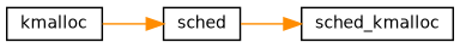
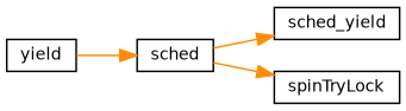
  digraph {
    rankdir=LR
    node [color=black fillcolor=white fontname=Helvetica fontsize=10 shape=record style=filled]
    edge [color=darkorange fontname=Helvetica fontsize=10 labelfontname=Helvetica labelfontsize=10 style=solid]
-   n1 [height=0.2 label=kmalloc width=0.4]
+   n1 [height=0.2 label=yield width=0.4]
    n2 [height=0.2 label=sched width=0.4]
-   n3 [height=0.2 label=sched_kmalloc width=0.4]
+   n3 [height=0.2 label=sched_yield width=0.4]
+   n4 [height=0.2 label=spinTryLock width=0.4]
    n1 -> n2
    n2 -> n3
+   n2 -> n4
  }
